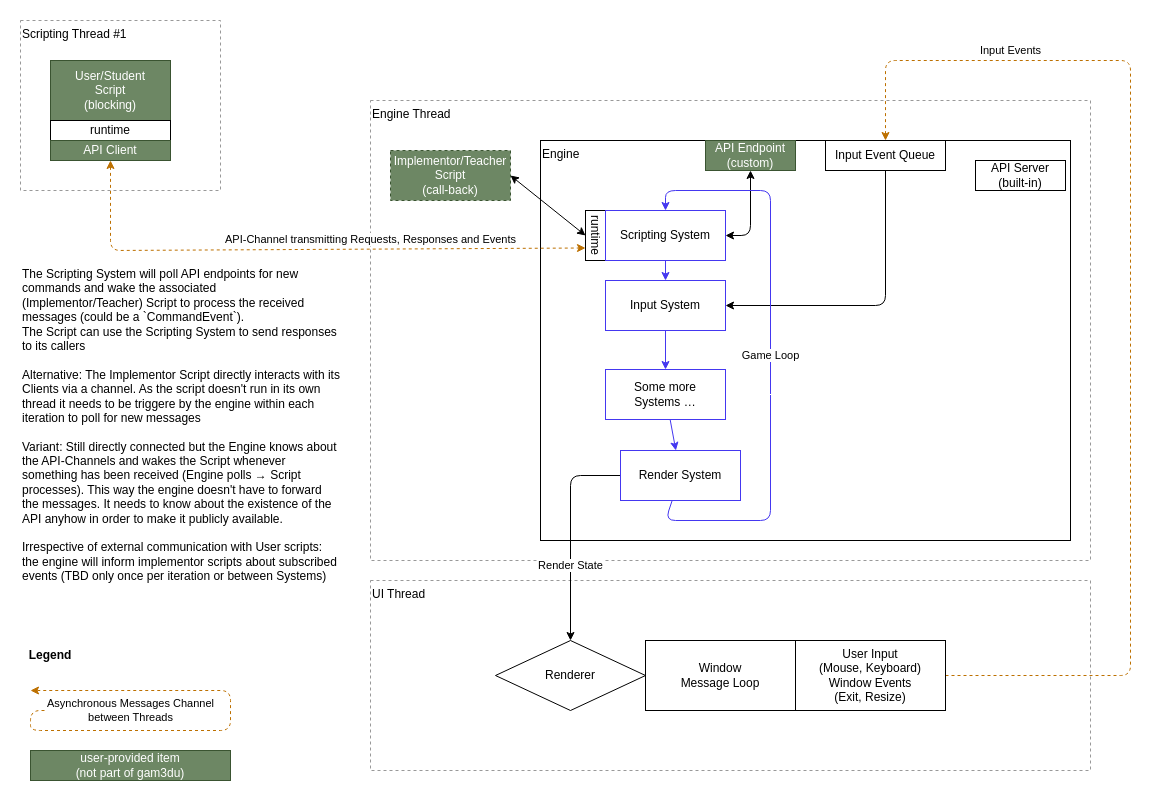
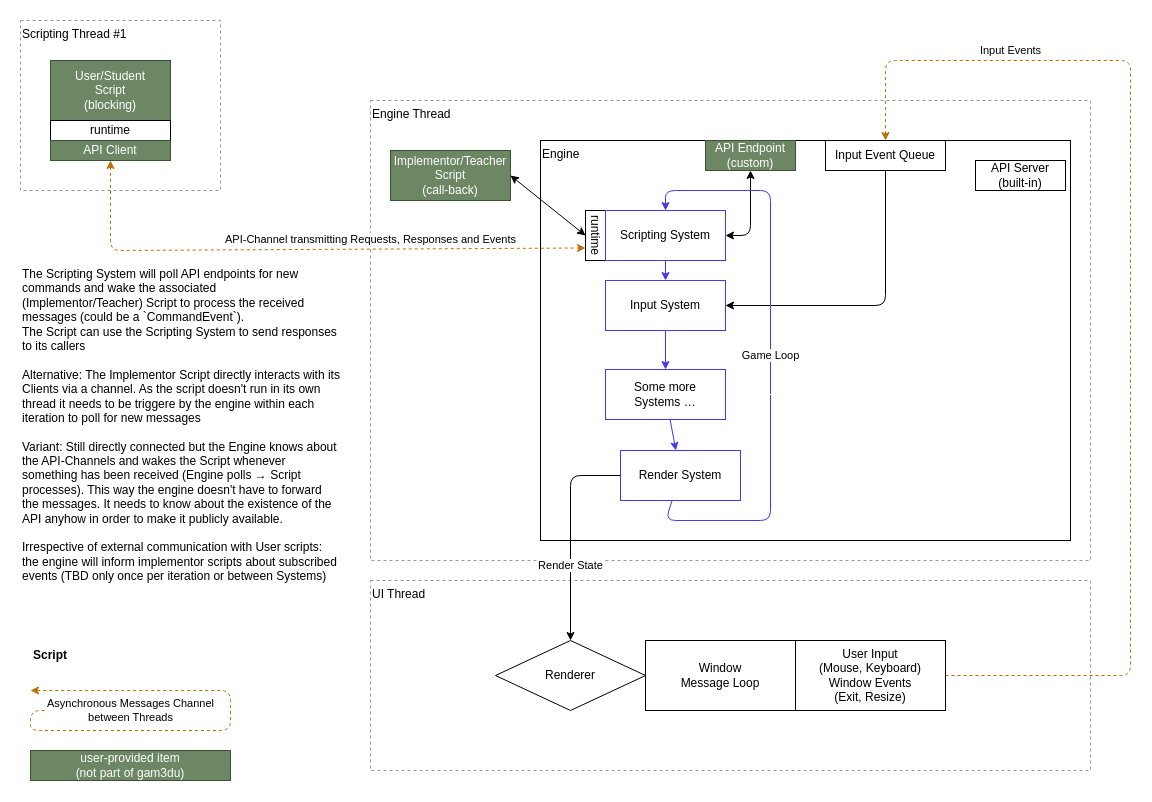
  <mxCell id="0" />
  <mxCell id="1" parent="0" />
  <mxCell id="2" value="Engine" style="rounded=0;whiteSpace=wrap;html=1;align=left;verticalAlign=top;" parent="1" vertex="1"><mxGeometry x="540" y="140" width="530" height="400" as="geometry" /></mxCell>
  <mxCell id="3" value="Scripting Thread #1" style="rounded=0;whiteSpace=wrap;html=1;fillColor=none;dashed=1;align=left;verticalAlign=top;strokeColor=#999999;" parent="1" vertex="1"><mxGeometry x="20" y="20" width="200" height="170" as="geometry" /></mxCell>
  <mxCell id="4" value="Engine Thread" style="rounded=0;whiteSpace=wrap;html=1;fillColor=none;dashed=1;align=left;verticalAlign=top;strokeColor=#999999;" parent="1" vertex="1"><mxGeometry x="370" y="100" width="720" height="460" as="geometry" /></mxCell>
  <mxCell id="5" value="User/Student&lt;br&gt;Script&lt;br&gt;(blocking)" style="rounded=0;whiteSpace=wrap;html=1;fillColor=#6d8764;fontColor=#ffffff;strokeColor=#3A5431;" parent="1" vertex="1"><mxGeometry x="50" y="60" width="120" height="60" as="geometry" /></mxCell>
  <mxCell id="6" value="API-Channel transmitting Requests, Responses and Events" style="edgeStyle=none;html=1;entryX=0.75;entryY=1;entryDx=0;entryDy=0;dashed=1;fillColor=#f0a30a;strokeColor=#BD7000;startArrow=classic;startFill=1;exitX=0.5;exitY=1;exitDx=0;exitDy=0;" parent="1" source="35" target="12" edge="1"><mxGeometry x="0.238" y="10" relative="1" as="geometry"><Array as="points"><mxPoint x="110" y="250" /></Array><mxPoint as="offset" /></mxGeometry></mxCell>
  <mxCell id="7" value="runtime" style="rounded=0;whiteSpace=wrap;html=1;" parent="1" vertex="1"><mxGeometry x="50" y="120" width="120" height="20" as="geometry" /></mxCell>
  <mxCell id="8" value="" style="edgeStyle=none;html=1;strokeColor=#4437F0;" parent="1" source="28" target="20" edge="1"><mxGeometry relative="1" as="geometry" /></mxCell>
  <mxCell id="9" style="edgeStyle=none;html=1;entryX=1;entryY=0.5;entryDx=0;entryDy=0;startArrow=none;startFill=0;" parent="1" source="10" target="20" edge="1"><mxGeometry relative="1" as="geometry"><Array as="points"><mxPoint x="885" y="305" /></Array></mxGeometry></mxCell>
  <mxCell id="10" value="Input Event Queue" style="rounded=0;whiteSpace=wrap;html=1;" parent="1" vertex="1"><mxGeometry x="825" y="140" width="120" height="30" as="geometry" /></mxCell>
- <mxCell id="11" value="Implementor/Teacher&lt;br&gt;Script&lt;br&gt;(call-back)" style="rounded=0;whiteSpace=wrap;html=1;fillColor=#6d8764;fontColor=#ffffff;strokeColor=#3A5431;dashed=1;" parent="1" vertex="1"><mxGeometry x="390" y="150" width="120" height="50" as="geometry" /></mxCell>
+ <mxCell id="11" value="Implementor/Teacher&lt;br&gt;Script&lt;br&gt;(call-back)" style="rounded=0;whiteSpace=wrap;html=1;fillColor=#6d8764;fontColor=#ffffff;strokeColor=#3A5431;" parent="1" vertex="1"><mxGeometry x="390" y="150" width="120" height="50" as="geometry" /></mxCell>
  <mxCell id="12" value="runtime" style="rounded=0;whiteSpace=wrap;html=1;rotation=90;" parent="1" vertex="1"><mxGeometry x="570" y="225" width="50" height="20" as="geometry" /></mxCell>
  <mxCell id="13" value="" style="endArrow=classic;startArrow=classic;html=1;exitX=1;exitY=0.5;exitDx=0;exitDy=0;entryX=0.5;entryY=1;entryDx=0;entryDy=0;" parent="1" source="11" target="12" edge="1"><mxGeometry width="50" height="50" relative="1" as="geometry"><mxPoint x="570" y="570" as="sourcePoint" /><mxPoint x="620" y="520" as="targetPoint" /></mxGeometry></mxCell>
  <mxCell id="14" value="UI Thread" style="rounded=0;whiteSpace=wrap;html=1;fillColor=none;dashed=1;align=left;verticalAlign=top;strokeColor=#999999;" parent="1" vertex="1"><mxGeometry x="370" y="580" width="720" height="190" as="geometry" /></mxCell>
  <mxCell id="15" value="Renderer" style="rhombus;whiteSpace=wrap;html=1;align=center;verticalAlign=middle;" parent="1" vertex="1"><mxGeometry x="495" y="640" width="150" height="70" as="geometry" /></mxCell>
  <mxCell id="16" value="Window&lt;br&gt;Message Loop" style="rounded=0;whiteSpace=wrap;html=1;align=center;verticalAlign=middle;" parent="1" vertex="1"><mxGeometry x="645" y="640" width="150" height="70" as="geometry" /></mxCell>
  <mxCell id="17" value="Input Events" style="edgeStyle=none;html=1;dashed=1;fillColor=#f0a30a;strokeColor=#BD7000;" parent="1" source="18" target="10" edge="1"><mxGeometry x="0.636" y="-10" relative="1" as="geometry"><mxPoint x="1090" y="675" as="targetPoint" /><Array as="points"><mxPoint x="1130" y="675" /><mxPoint x="1130" y="60" /><mxPoint x="885" y="60" /></Array><mxPoint as="offset" /></mxGeometry></mxCell>
  <mxCell id="18" value="User Input&lt;br&gt;(Mouse, Keyboard)&lt;br&gt;Window Events&lt;br&gt;(Exit, Resize)" style="rounded=0;whiteSpace=wrap;html=1;align=center;verticalAlign=middle;" parent="1" vertex="1"><mxGeometry x="795" y="640" width="150" height="70" as="geometry" /></mxCell>
  <mxCell id="19" value="" style="edgeStyle=none;html=1;strokeColor=#4437F0;" parent="1" source="20" target="27" edge="1"><mxGeometry relative="1" as="geometry" /></mxCell>
  <mxCell id="20" value="Input System" style="rounded=0;whiteSpace=wrap;html=1;strokeColor=#4437F0;" parent="1" vertex="1"><mxGeometry x="605" y="280" width="120" height="50" as="geometry" /></mxCell>
  <mxCell id="21" style="edgeStyle=none;html=1;entryX=1;entryY=0.5;entryDx=0;entryDy=0;startArrow=classic;startFill=1;" parent="1" source="22" target="28" edge="1"><mxGeometry relative="1" as="geometry"><Array as="points"><mxPoint x="750" y="235" /></Array></mxGeometry></mxCell>
  <mxCell id="22" value="API Endpoint&lt;br&gt;(custom)" style="rounded=0;whiteSpace=wrap;html=1;fillColor=#6d8764;fontColor=#ffffff;strokeColor=#3A5431;" parent="1" vertex="1"><mxGeometry x="705" y="140" width="90" height="30" as="geometry" /></mxCell>
  <mxCell id="23" value="Render State" style="edgeStyle=none;html=1;entryX=0.5;entryY=0;entryDx=0;entryDy=0;" parent="1" source="25" target="15" edge="1"><mxGeometry x="0.3" relative="1" as="geometry"><Array as="points"><mxPoint x="570" y="475" /></Array><mxPoint as="offset" /></mxGeometry></mxCell>
  <mxCell id="24" value="Game Loop" style="edgeStyle=none;html=1;entryX=0.5;entryY=0;entryDx=0;entryDy=0;strokeColor=#4437F0;" parent="1" source="25" target="28" edge="1"><mxGeometry relative="1" as="geometry"><Array as="points"><mxPoint x="665" y="520" /><mxPoint x="770" y="520" /><mxPoint x="770" y="190" /><mxPoint x="665" y="190" /></Array></mxGeometry></mxCell>
  <mxCell id="25" value="Render System" style="rounded=0;whiteSpace=wrap;html=1;strokeColor=#4437F0;" parent="1" vertex="1"><mxGeometry x="620" y="450" width="120" height="50" as="geometry" /></mxCell>
  <mxCell id="26" style="edgeStyle=none;html=1;strokeColor=#4437F0;" parent="1" source="27" target="25" edge="1"><mxGeometry relative="1" as="geometry" /></mxCell>
  <mxCell id="27" value="Some more&lt;br&gt;Systems …" style="rounded=0;whiteSpace=wrap;html=1;strokeColor=#4437F0;" parent="1" vertex="1"><mxGeometry x="605" y="369" width="120" height="50" as="geometry" /></mxCell>
  <mxCell id="28" value="Scripting System" style="rounded=0;whiteSpace=wrap;html=1;strokeColor=#4437F0;" parent="1" vertex="1"><mxGeometry x="605" y="210" width="120" height="50" as="geometry" /></mxCell>
  <mxCell id="29" style="edgeStyle=none;html=1;entryX=1;entryY=0.5;entryDx=0;entryDy=0;strokeColor=#FFFFFF;startArrow=classic;startFill=1;" parent="1" source="30" target="27" edge="1"><mxGeometry relative="1" as="geometry"><Array as="points"><mxPoint x="1015" y="394" /></Array></mxGeometry></mxCell>
  <mxCell id="30" value="API Server&lt;br&gt;(built-in)" style="rounded=0;whiteSpace=wrap;html=1;" parent="1" vertex="1"><mxGeometry x="975" y="160" width="90" height="30" as="geometry" /></mxCell>
  <mxCell id="31" value="user-provided item&lt;br&gt;(not part of gam3du)" style="rounded=0;whiteSpace=wrap;html=1;fillColor=#6d8764;fontColor=#ffffff;strokeColor=#3A5431;" parent="1" vertex="1"><mxGeometry x="30" y="750" width="200" height="30" as="geometry" /></mxCell>
  <mxCell id="32" value="Asynchronous Messages Channel&lt;br&gt;between Threads" style="edgeStyle=none;html=1;dashed=1;fillColor=#f0a30a;strokeColor=#BD7000;" parent="1" edge="1"><mxGeometry x="0.583" y="20" relative="1" as="geometry"><mxPoint x="50" y="710" as="sourcePoint" /><mxPoint x="30" y="690" as="targetPoint" /><Array as="points"><mxPoint x="30" y="710" /><mxPoint x="30" y="730" /><mxPoint x="230" y="730" /><mxPoint x="230" y="690" /></Array><mxPoint as="offset" /></mxGeometry></mxCell>
- <mxCell id="33" value="Legend" style="text;strokeColor=none;align=center;fillColor=none;html=1;verticalAlign=middle;whiteSpace=wrap;rounded=0;dashed=1;fontStyle=1" parent="1" vertex="1"><mxGeometry x="20" y="640" width="60" height="30" as="geometry" /></mxCell>
+ <mxCell id="33" value="Script" style="text;strokeColor=none;align=center;fillColor=none;html=1;verticalAlign=middle;whiteSpace=wrap;rounded=0;dashed=1;fontStyle=1" parent="1" vertex="1"><mxGeometry x="20" y="640" width="60" height="30" as="geometry" /></mxCell>
  <mxCell id="34" value="The Scripting System will poll API endpoints for new commands and wake the associated (Implementor/Teacher) Script to process the received messages (could be a `CommandEvent`).&lt;br&gt;The Script can use the Scripting System to send responses to its callers&lt;br&gt;&lt;br&gt;Alternative: The Implementor Script directly interacts with its Clients via a channel. As the script doesn't run in its own thread it needs to be triggere by the engine within each iteration to poll for new messages&lt;br&gt;&lt;br&gt;Variant: Still directly connected but the Engine knows about the API-Channels and wakes the Script whenever something has been received (Engine polls → Script processes). This way the engine doesn't have to forward the messages. It needs to know about the existence of the API anyhow in order to make it publicly available.&lt;br&gt;&lt;br&gt;Irrespective of external communication with User scripts: the engine will inform implementor scripts about subscribed events (TBD only once per iteration or between Systems)" style="text;strokeColor=none;align=left;fillColor=none;html=1;verticalAlign=top;whiteSpace=wrap;rounded=0;dashed=1;" parent="1" vertex="1"><mxGeometry x="20" y="260" width="320" height="370" as="geometry" /></mxCell>
  <mxCell id="35" value="API Client" style="rounded=0;whiteSpace=wrap;html=1;fillColor=#6d8764;fontColor=#ffffff;strokeColor=#3A5431;" parent="1" vertex="1"><mxGeometry x="50" y="140" width="120" height="20" as="geometry" /></mxCell>
